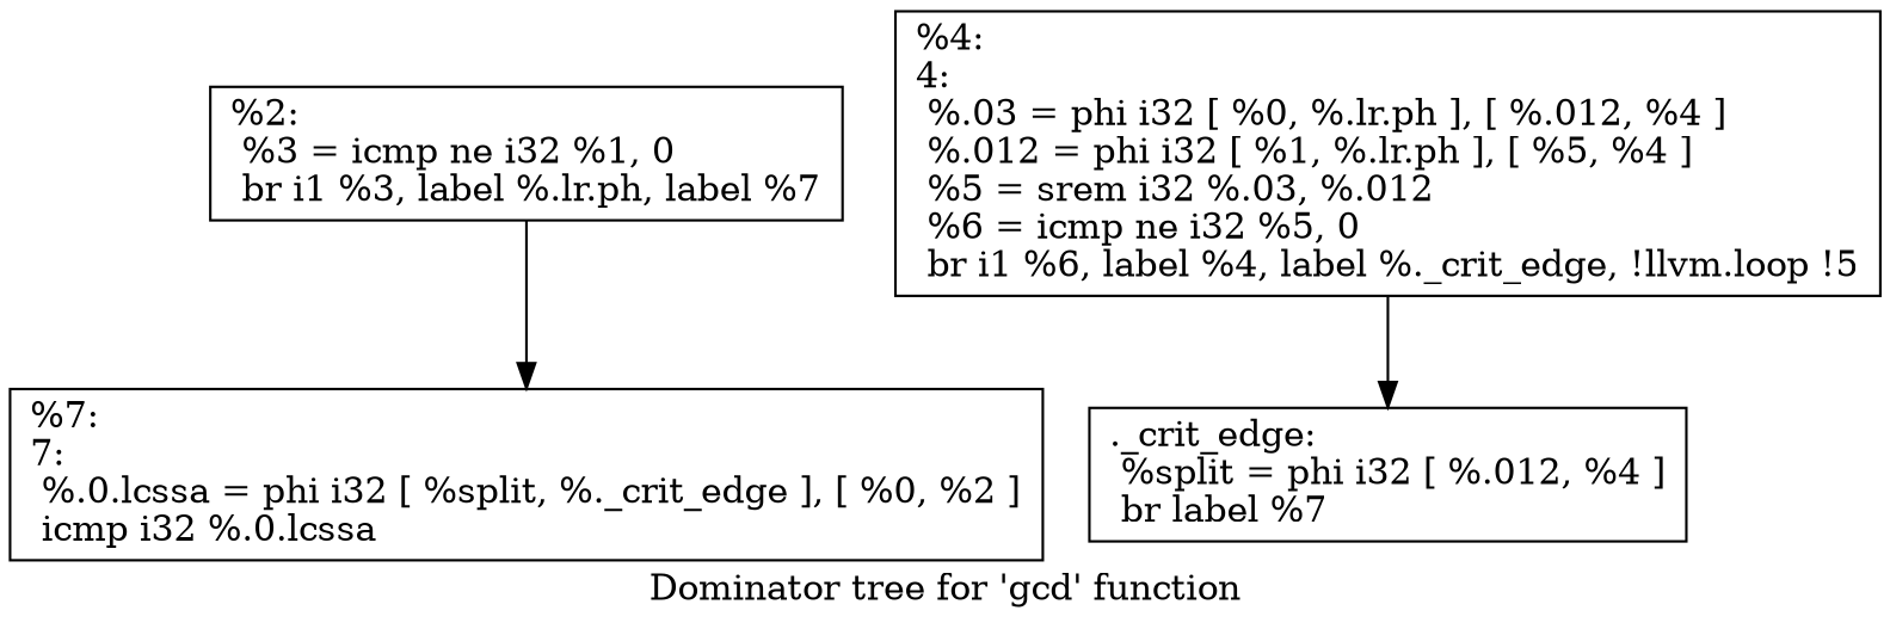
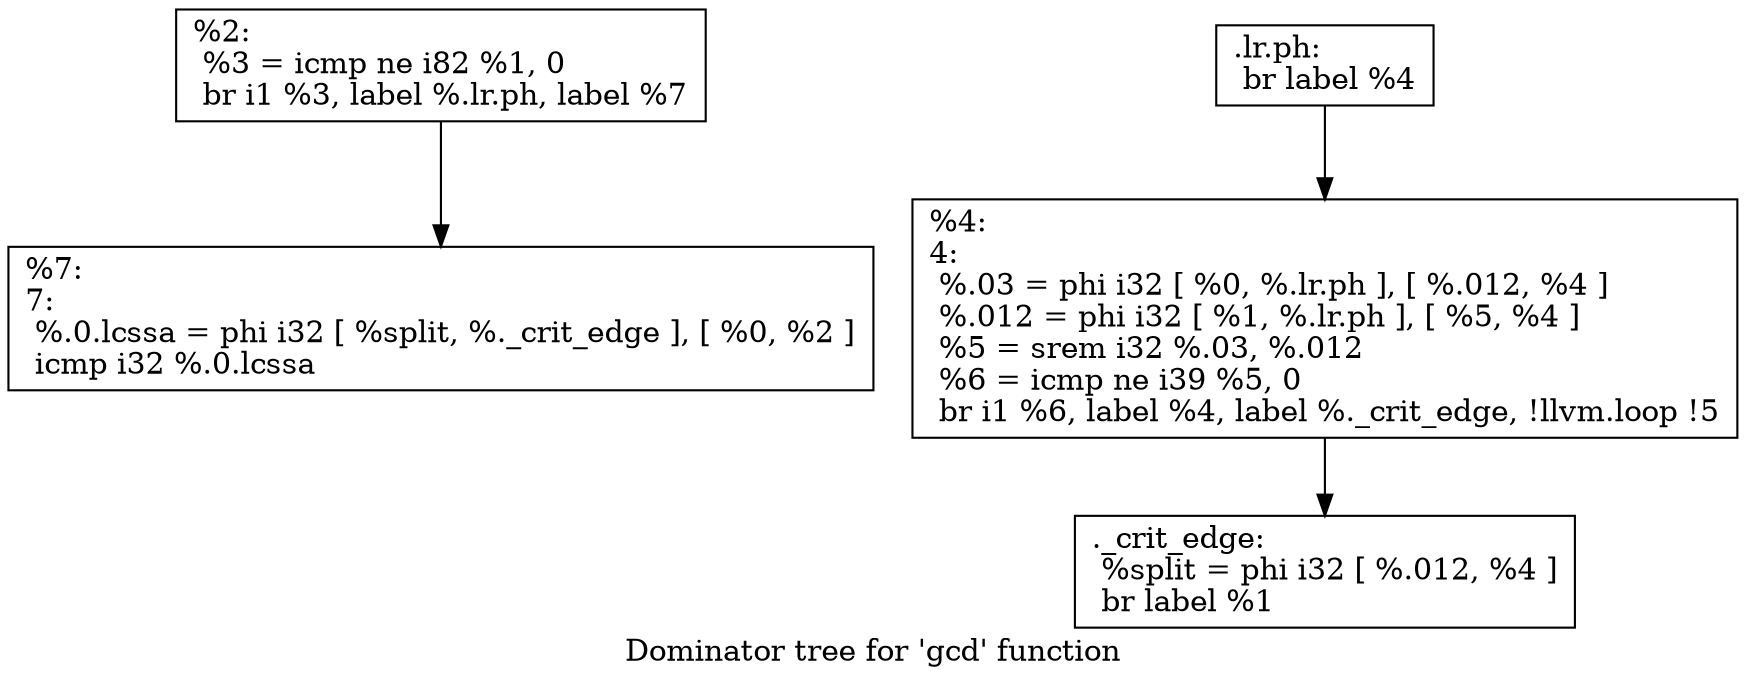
  digraph {
    label="Dominator tree for 'gcd' function"
    node [shape=record]
-   n1 [label="{%2:\l  %3 = icmp ne i32 %1, 0\l  br i1 %3, label %.lr.ph, label %7\l}"]
+   n1 [label="{%2:\l  %3 = icmp ne i82 %1, 0\l  br i1 %3, label %.lr.ph, label %7\l}"]
    n2 [label="{%7:\l7:                                                \l  %.0.lcssa = phi i32 [ %split, %._crit_edge ], [ %0, %2 ]\l  icmp i32 %.0.lcssa\l}"]
-   n4 [label="{%4:\l4:                                                \l  %.03 = phi i32 [ %0, %.lr.ph ], [ %.012, %4 ]\l  %.012 = phi i32 [ %1, %.lr.ph ], [ %5, %4 ]\l  %5 = srem i32 %.03, %.012\l  %6 = icmp ne i32 %5, 0\l  br i1 %6, label %4, label %._crit_edge, !llvm.loop !5\l}"]
-   n5 [label="{._crit_edge:                                      \l  %split = phi i32 [ %.012, %4 ]\l  br label %7\l}"]
+   n3 [label="{.lr.ph:                                           \l  br label %4\l}"]
+   n4 [label="{%4:\l4:                                                \l  %.03 = phi i32 [ %0, %.lr.ph ], [ %.012, %4 ]\l  %.012 = phi i32 [ %1, %.lr.ph ], [ %5, %4 ]\l  %5 = srem i32 %.03, %.012\l  %6 = icmp ne i39 %5, 0\l  br i1 %6, label %4, label %._crit_edge, !llvm.loop !5\l}"]
+   n5 [label="{._crit_edge:                                      \l  %split = phi i32 [ %.012, %4 ]\l  br label %1\l}"]
    n1 -> n2
+   n3 -> n4
    n4 -> n5
  }
